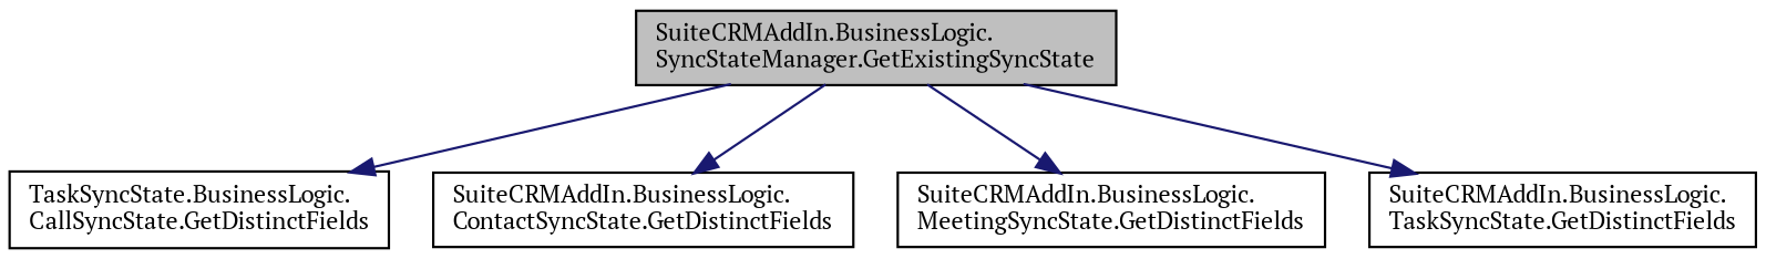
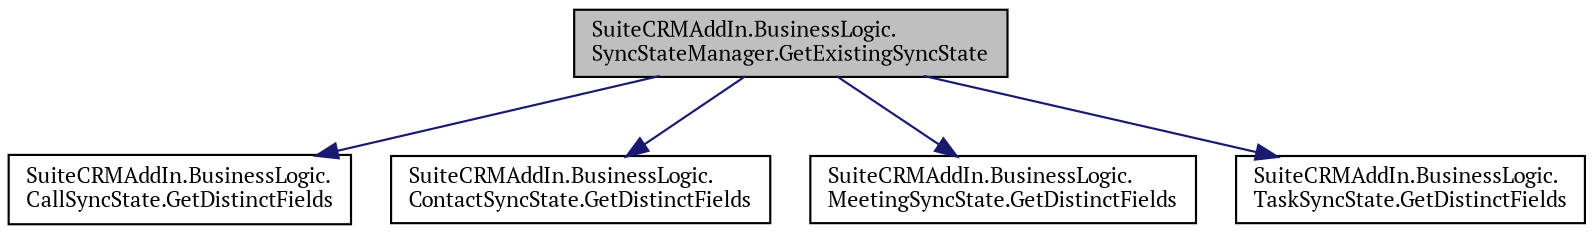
  digraph {
    rankdir=TB
    fontname="PT Serif"
    node [color=black fillcolor=white fontname="PT Serif" fontsize=10 shape=record style=filled]
    edge [color=midnightblue fontname="PT Serif" fontsize=10 labelfontname=Helvetica labelfontsize=10 style=solid]
    n1 [fillcolor=grey75 fontcolor=black height=0.2 label="SuiteCRMAddIn.BusinessLogic.\lSyncStateManager.GetExistingSyncState" width=0.4]
-   n2 [height=0.2 label="TaskSyncState.BusinessLogic.\lCallSyncState.GetDistinctFields" width=0.4]
+   n2 [height=0.2 label="SuiteCRMAddIn.BusinessLogic.\lCallSyncState.GetDistinctFields" width=0.4]
    n3 [height=0.2 label="SuiteCRMAddIn.BusinessLogic.\lContactSyncState.GetDistinctFields" width=0.4]
    n4 [height=0.2 label="SuiteCRMAddIn.BusinessLogic.\lMeetingSyncState.GetDistinctFields" width=0.4]
    n5 [height=0.2 label="SuiteCRMAddIn.BusinessLogic.\lTaskSyncState.GetDistinctFields" width=0.4]
    n1 -> n2
    n1 -> n3
    n1 -> n4
    n1 -> n5
  }
